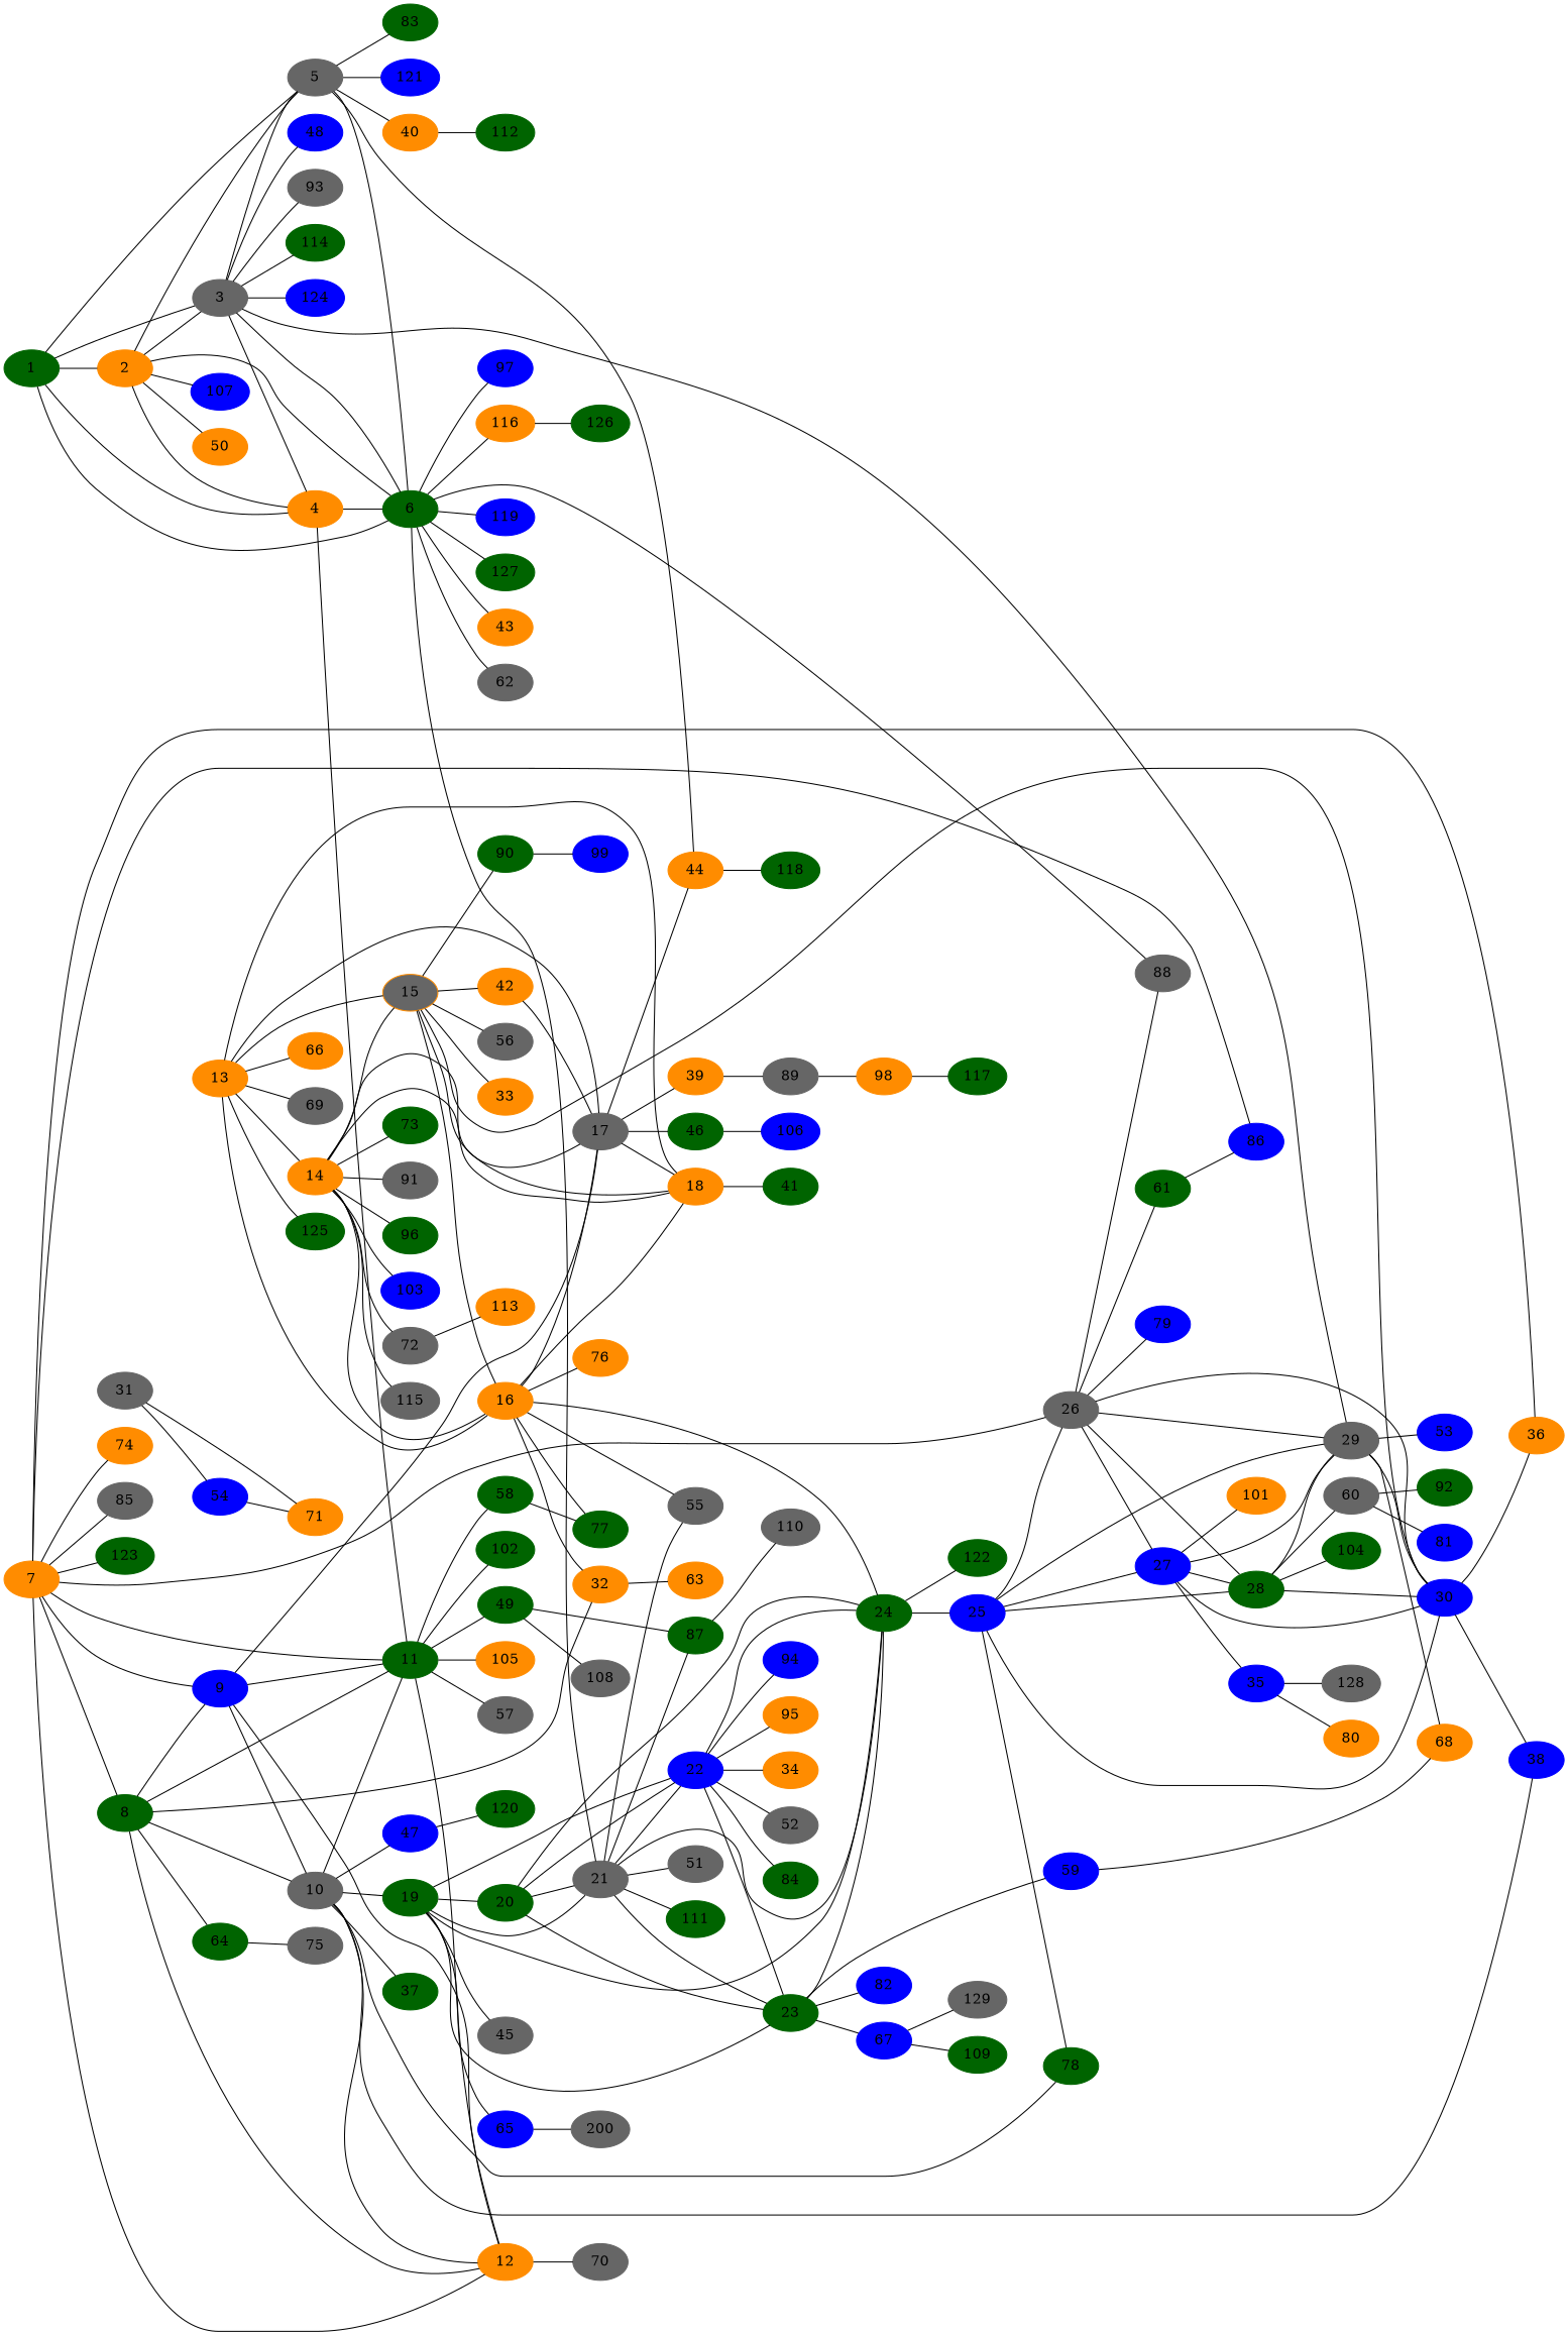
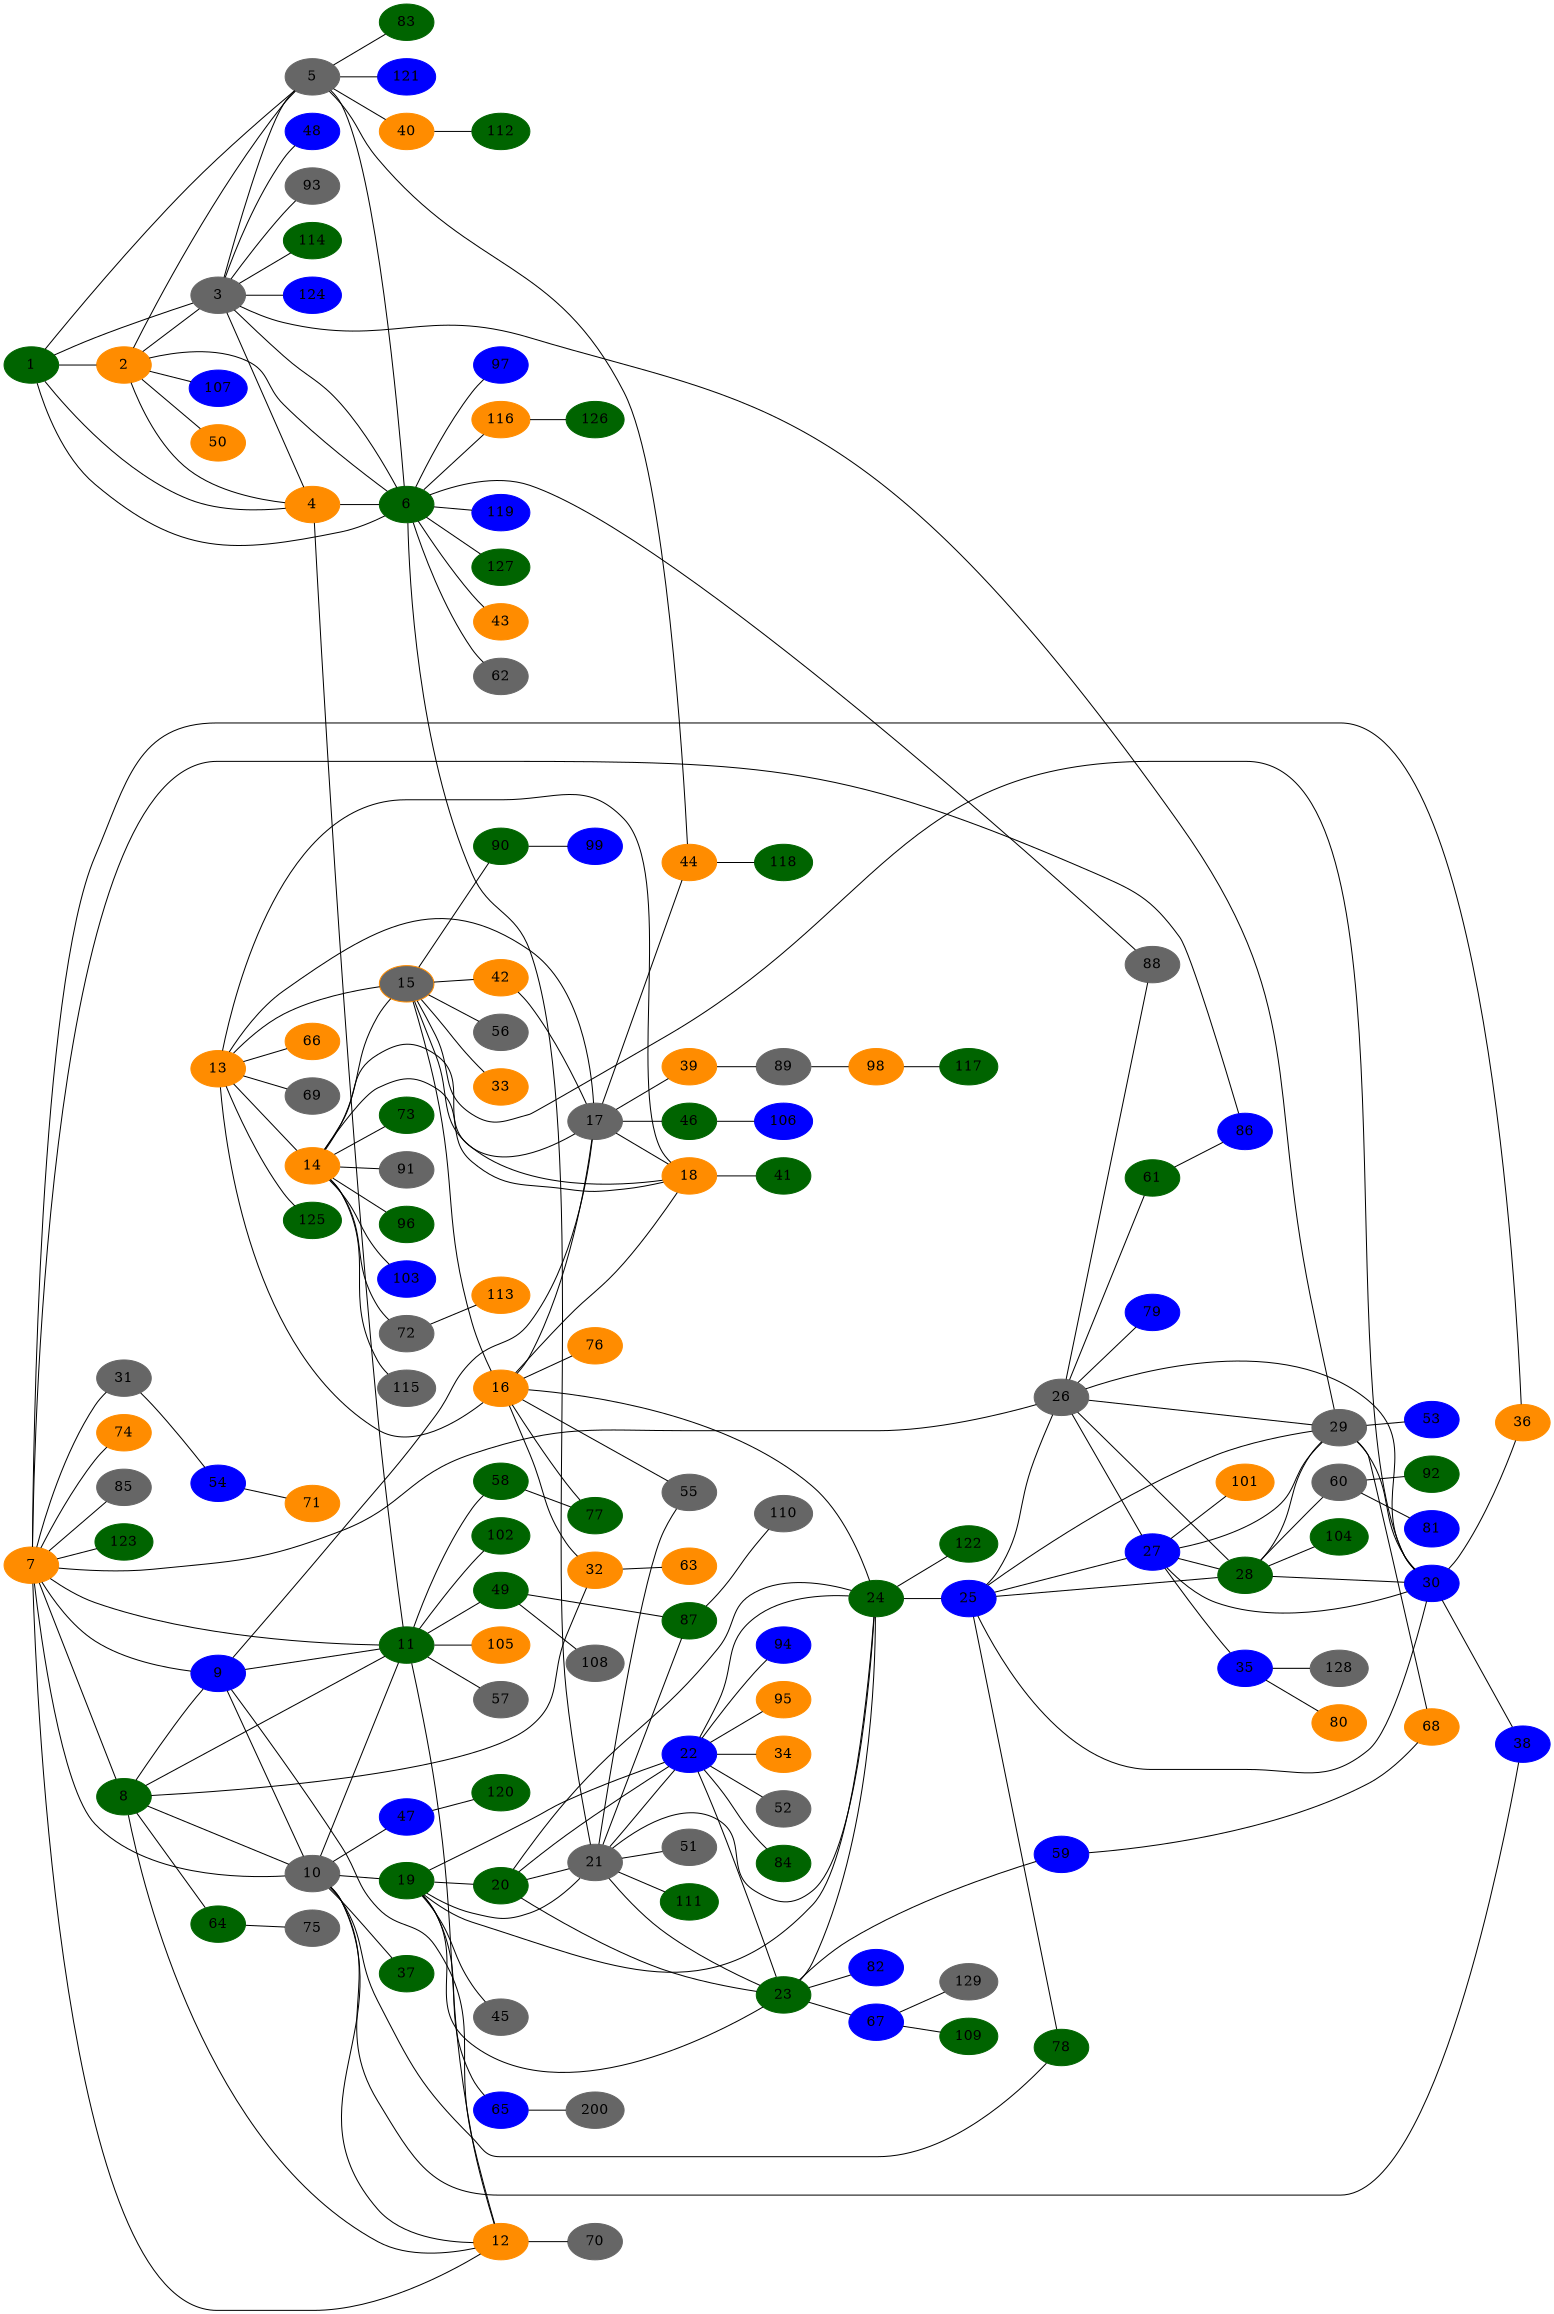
  graph {
    rankdir=LR
    node [color=darkgreen style=filled]
    2 [color=darkorange]
    1
    3 [color=gray40]
    4 [color=darkorange]
    5 [color=gray40]
    6
    50 [color=darkorange]
    107 [color=blue]
    29 [color=gray40]
    48 [color=blue]
    93 [color=gray40]
    114
    124 [color=blue]
    11
    40 [color=darkorange]
    44 [color=darkorange]
    83
    121 [color=blue]
    21 [color=gray40]
    43 [color=darkorange]
    62 [color=gray40]
    88 [color=gray40]
    97 [color=blue]
    116 [color=darkorange]
    119 [color=blue]
    127
    30 [color=blue]
    53 [color=blue]
    68 [color=darkorange]
    12 [color=darkorange]
    49
    57 [color=gray40]
    58
    102
    105 [color=darkorange]
    18 [color=darkorange]
    41
    112
    118
    24
    55 [color=gray40]
    22 [color=blue]
    23
    51 [color=gray40]
    87
    111
    126
    7 [color=darkorange]
    8
    9 [color=blue]
    10 [color=gray40]
    26 [color=gray40]
    31 [color=gray40]
    36 [color=darkorange]
    74 [color=darkorange]
    85 [color=gray40]
    86 [color=blue]
    123
    32 [color=darkorange]
    64
    17 [color=gray40]
    19
    37
    38 [color=blue]
    47 [color=blue]
    78
    70 [color=gray40]
    27 [color=blue]
    28
    61
    79 [color=blue]
    54 [color=blue]
    63 [color=darkorange]
    75 [color=gray40]
    39 [color=darkorange]
    46
    20
    45 [color=gray40]
    65 [color=blue]
    120
    108 [color=gray40]
    77
    13 [color=darkorange]
    14 [color=darkorange]
    15 [color=darkorange fillcolor=gray40]
    16 [color=darkorange]
    66 [color=darkorange]
    69 [color=gray40]
    125
    72 [color=gray40]
    73
    91 [color=gray40]
    96
    103 [color=blue]
    115 [color=gray40]
    33 [color=darkorange]
    42 [color=darkorange]
    56 [color=gray40]
    90
    76 [color=darkorange]
    113 [color=darkorange]
    99 [color=blue]
    25 [color=blue]
    122
    89 [color=gray40]
    106 [color=blue]
    34 [color=darkorange]
    52 [color=gray40]
    84
    94 [color=blue]
    95 [color=darkorange]
    59 [color=blue]
    67 [color=blue]
    82 [color=blue]
    n115 [color=gray40 label=200]
    110 [color=gray40]
    109
    129 [color=gray40]
    35 [color=blue]
    101 [color=darkorange]
    60 [color=gray40]
    104
    80 [color=darkorange]
    128 [color=gray40]
    81 [color=blue]
    92
    71 [color=darkorange]
    98 [color=darkorange]
    117
    2 -- 3
    2 -- 4
    2 -- 5
    2 -- 6
    2 -- 50
    2 -- 107
    1 -- 2
    1 -- 3
    1 -- 4
    1 -- 5
    1 -- 6
    3 -- 4
    3 -- 5
    3 -- 6
    3 -- 29
    3 -- 48
    3 -- 93
    3 -- 114
    3 -- 124
    4 -- 6
    4 -- 11
    5 -- 6
    5 -- 40
    5 -- 44
    5 -- 83
    5 -- 121
    6 -- 21
    6 -- 43
    6 -- 62
    6 -- 88
    6 -- 97
    6 -- 116
    6 -- 119
    6 -- 127
    29 -- 30
    29 -- 53
    29 -- 68
    11 -- 12
    11 -- 49
    11 -- 57
    11 -- 58
    11 -- 102
    11 -- 105
    40 -- 112
    44 -- 118
    21 -- 24
    21 -- 55
    21 -- 22
    21 -- 23
    21 -- 51
    21 -- 87
    21 -- 111
    116 -- 126
    30 -- 36
    30 -- 38
    12 -- 70
    49 -- 87
    49 -- 108
    58 -- 77
    18 -- 41
    24 -- 25
    24 -- 122
    22 -- 24
    22 -- 23
    22 -- 34
    22 -- 52
    22 -- 84
    22 -- 94
    22 -- 95
    23 -- 24
    23 -- 59
    23 -- 67
    23 -- 82
    87 -- 110
    7 -- 11
    7 -- 12
    7 -- 8
    7 -- 9
+   7 -- 10
    7 -- 26
-   71 -- 31
+   7 -- 31
    7 -- 36
    7 -- 74
    7 -- 85
    7 -- 86
    7 -- 123
    8 -- 11
    8 -- 12
    8 -- 9
    8 -- 10
    8 -- 32
    8 -- 64
    9 -- 11
    9 -- 12
    9 -- 10
    9 -- 17
    10 -- 11
    10 -- 12
    10 -- 19
    10 -- 37
    10 -- 38
    10 -- 47
    10 -- 78
    26 -- 29
    26 -- 88
    26 -- 30
    26 -- 27
    26 -- 28
    26 -- 61
    26 -- 79
    31 -- 54
    32 -- 63
    64 -- 75
    17 -- 44
    17 -- 18
    17 -- 39
    17 -- 46
    19 -- 21
    19 -- 24
    19 -- 22
    19 -- 23
    19 -- 20
    19 -- 45
    19 -- 65
    47 -- 120
    27 -- 29
    27 -- 30
    27 -- 28
    27 -- 35
    27 -- 101
    28 -- 29
    28 -- 30
    28 -- 60
    28 -- 104
    61 -- 86
    54 -- 71
    39 -- 89
    46 -- 106
    20 -- 21
    20 -- 24
    20 -- 22
    20 -- 23
    65 -- n115
    13 -- 18
    13 -- 17
    13 -- 14
    13 -- 15
    13 -- 16
    13 -- 66
    13 -- 69
    13 -- 125
    14 -- 18
    14 -- 17
    14 -- 15
-   14 -- 16
    14 -- 72
    14 -- 73
    14 -- 91
    14 -- 96
    14 -- 103
    14 -- 115
    15 -- 30
    15 -- 18
    15 -- 16
    15 -- 33
    15 -- 42
    15 -- 56
    15 -- 90
    16 -- 18
    16 -- 24
    16 -- 55
    16 -- 32
    16 -- 17
    16 -- 77
    16 -- 76
    72 -- 113
    42 -- 17
    90 -- 99
    25 -- 29
    25 -- 30
    25 -- 26
    25 -- 78
    25 -- 27
    25 -- 28
    89 -- 98
    59 -- 68
    67 -- 109
    67 -- 129
    35 -- 80
    35 -- 128
    60 -- 81
    60 -- 92
    98 -- 117
  }
